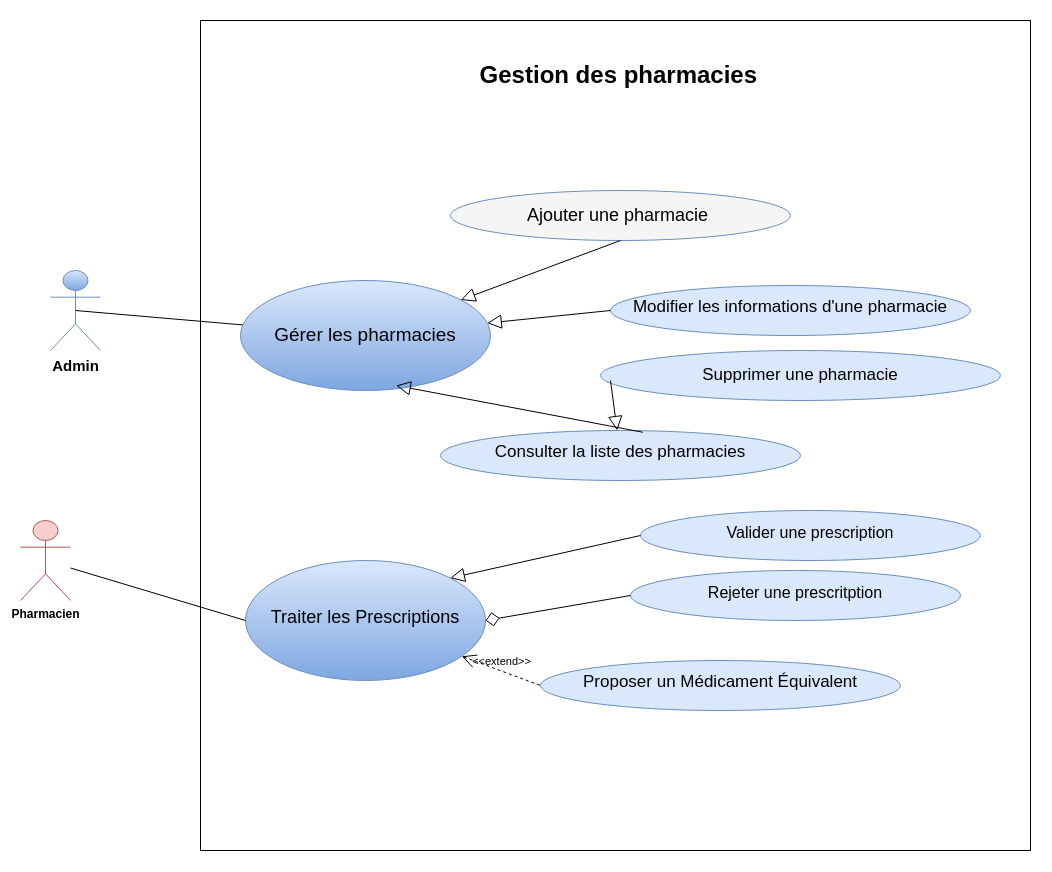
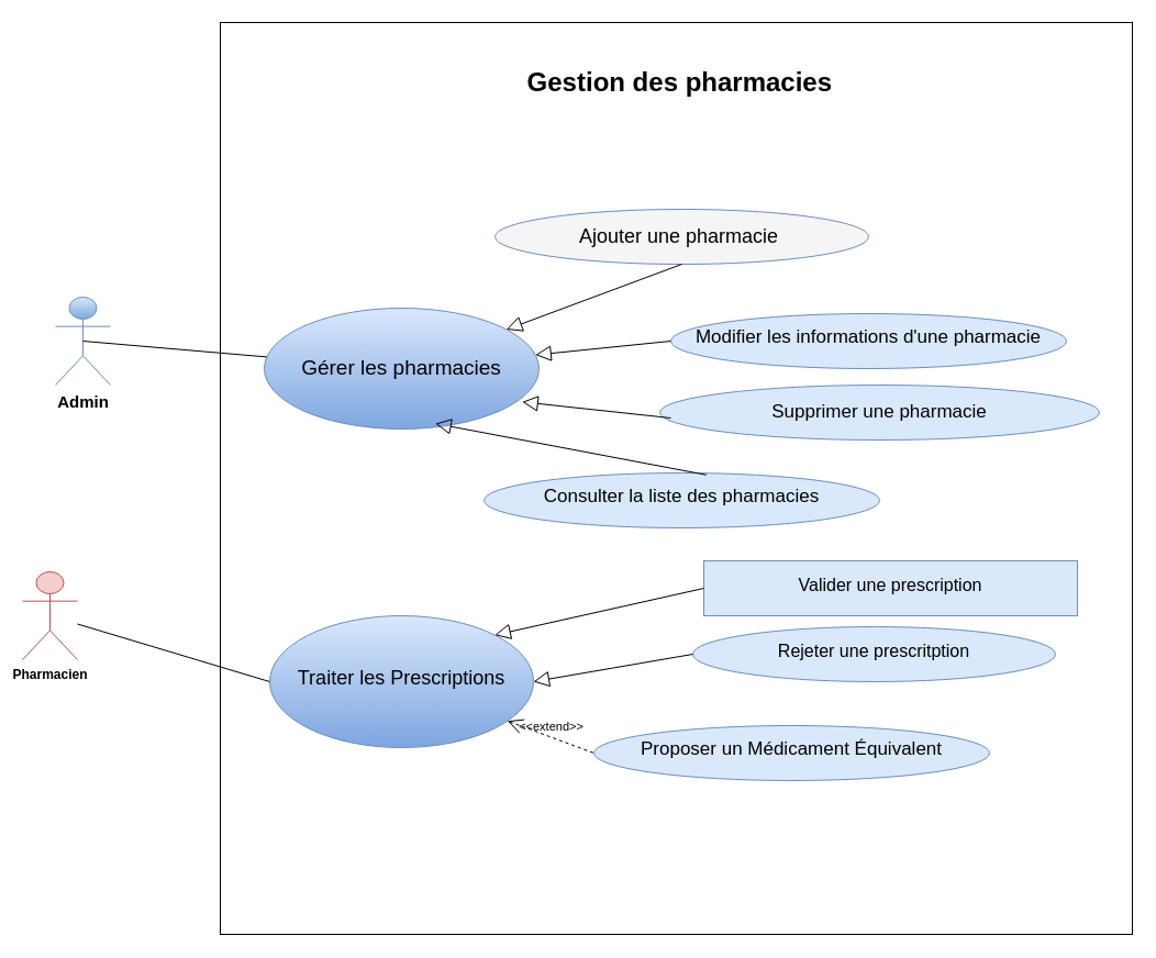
  <mxCell id="0" />
  <mxCell id="1" parent="0" />
  <mxCell id="2" value="&lt;b&gt;&lt;font style=&quot;font-size: 15px;&quot;&gt;Admin&lt;/font&gt;&lt;/b&gt;" style="shape=umlActor;verticalLabelPosition=bottom;verticalAlign=top;html=1;outlineConnect=0;fillColor=#dae8fc;strokeColor=#6c8ebf;gradientColor=#7ea6e0;" vertex="1" parent="1"><mxGeometry x="50" y="270" width="50" height="80" as="geometry" /></mxCell>
  <mxCell id="3" value="" style="whiteSpace=wrap;html=1;aspect=fixed;" vertex="1" parent="1"><mxGeometry x="200" y="20" width="830" height="830" as="geometry" /></mxCell>
  <mxCell id="4" value="&lt;b&gt;&lt;font style=&quot;font-size: 24px;&quot;&gt;&amp;nbsp;Gestion des pharmacies&lt;/font&gt;&lt;/b&gt;" style="text;html=1;align=center;verticalAlign=middle;whiteSpace=wrap;rounded=0;" vertex="1" parent="1"><mxGeometry x="420" y="60" width="390" height="30" as="geometry" /></mxCell>
  <mxCell id="5" value="&lt;font style=&quot;font-size: 17px;&quot;&gt;Supprimer une pharmacie&lt;/font&gt;" style="ellipse;whiteSpace=wrap;html=1;fillColor=#dae8fc;strokeColor=#6c8ebf;" vertex="1" parent="1"><mxGeometry x="600" y="350" width="400" height="50" as="geometry" /></mxCell>
  <mxCell id="6" value="&lt;table&gt;&lt;tbody&gt;&lt;tr&gt;&lt;td&gt;&lt;font style=&quot;font-size: 18px;&quot;&gt;Ajouter une pharmacie&amp;nbsp;&lt;/font&gt;&lt;table&gt;&lt;tbody&gt;&lt;tr&gt;&lt;/tr&gt;&lt;/tbody&gt;&lt;/table&gt;&lt;/td&gt;&lt;/tr&gt;&lt;/tbody&gt;&lt;/table&gt;" style="ellipse;whiteSpace=wrap;html=1;fillColor=#f5f5f5;strokeColor=#6c8ebf;" vertex="1" parent="1"><mxGeometry x="450" y="190" width="340" height="50" as="geometry" /></mxCell>
  <mxCell id="7" value="&lt;table&gt;&lt;tbody&gt;&lt;tr&gt;&lt;td&gt;&lt;table&gt;&lt;tbody&gt;&lt;tr&gt;&lt;td&gt;&lt;font style=&quot;font-size: 17px;&quot;&gt;Modifier les informations d'une pharmacie&lt;/font&gt;&lt;/td&gt;&lt;/tr&gt;&lt;/tbody&gt;&lt;/table&gt;&lt;table&gt;&lt;tbody&gt;&lt;tr&gt;&lt;td&gt;&lt;/td&gt;&lt;/tr&gt;&lt;/tbody&gt;&lt;/table&gt;&lt;table&gt;&lt;tbody&gt;&lt;tr&gt;&lt;/tr&gt;&lt;/tbody&gt;&lt;/table&gt;&lt;/td&gt;&lt;/tr&gt;&lt;/tbody&gt;&lt;/table&gt;" style="ellipse;whiteSpace=wrap;html=1;fillColor=#dae8fc;strokeColor=#6c8ebf;" vertex="1" parent="1"><mxGeometry x="610" y="285" width="360" height="50" as="geometry" /></mxCell>
  <mxCell id="8" value="&lt;table&gt;&lt;tbody&gt;&lt;tr&gt;&lt;td&gt;&lt;font style=&quot;font-size: 19px;&quot;&gt;Gérer les pharmacies&lt;/font&gt;&lt;table&gt;&lt;tbody&gt;&lt;tr&gt;&lt;/tr&gt;&lt;/tbody&gt;&lt;/table&gt;&lt;/td&gt;&lt;/tr&gt;&lt;/tbody&gt;&lt;/table&gt;" style="ellipse;whiteSpace=wrap;html=1;fillColor=#dae8fc;strokeColor=#6c8ebf;gradientColor=#7ea6e0;" vertex="1" parent="1"><mxGeometry x="240" y="280" width="250" height="110" as="geometry" /></mxCell>
  <mxCell id="9" value="" style="edgeStyle=none;html=1;endArrow=block;endFill=0;endSize=12;verticalAlign=bottom;rounded=0;exitX=0;exitY=0.5;exitDx=0;exitDy=0;" edge="1" parent="1" source="7" target="8"><mxGeometry width="160" relative="1" as="geometry"><mxPoint x="680" y="470" as="sourcePoint" /><mxPoint x="840" y="470" as="targetPoint" /></mxGeometry></mxCell>
  <mxCell id="10" value="" style="edgeStyle=none;html=1;endArrow=block;endFill=0;endSize=12;verticalAlign=bottom;rounded=0;exitX=0.5;exitY=1;exitDx=0;exitDy=0;" edge="1" parent="1" source="6" target="8"><mxGeometry width="160" relative="1" as="geometry"><mxPoint x="680" y="470" as="sourcePoint" /><mxPoint x="840" y="470" as="targetPoint" /></mxGeometry></mxCell>
- <mxCell id="11" value="" style="edgeStyle=none;html=1;endArrow=block;endFill=0;endSize=12;verticalAlign=bottom;rounded=0;exitX=0.025;exitY=0.6;exitDx=0;exitDy=0;exitPerimeter=0;" edge="1" parent="1" source="5" target="12"><mxGeometry width="160" relative="1" as="geometry"><mxPoint x="680" y="470" as="sourcePoint" /><mxPoint x="840" y="470" as="targetPoint" /></mxGeometry></mxCell>
+ <mxCell id="11" value="" style="edgeStyle=none;html=1;endArrow=block;endFill=0;endSize=12;verticalAlign=bottom;rounded=0;entryX=0.939;entryY=0.776;entryDx=0;entryDy=0;exitX=0.025;exitY=0.6;exitDx=0;exitDy=0;exitPerimeter=0;entryPerimeter=0;" edge="1" parent="1" source="5" target="8"><mxGeometry width="160" relative="1" as="geometry"><mxPoint x="680" y="470" as="sourcePoint" /><mxPoint x="840" y="470" as="targetPoint" /></mxGeometry></mxCell>
  <mxCell id="12" value="&lt;table&gt;&lt;tbody&gt;&lt;tr&gt;&lt;td&gt;&lt;table&gt;&lt;tbody&gt;&lt;tr&gt;&lt;td&gt;&lt;span style=&quot;font-size: 17px;&quot;&gt;Consulter la liste des pharmacies&lt;/span&gt;&lt;/td&gt;&lt;/tr&gt;&lt;/tbody&gt;&lt;/table&gt;&lt;table&gt;&lt;tbody&gt;&lt;tr&gt;&lt;td&gt;&lt;/td&gt;&lt;/tr&gt;&lt;/tbody&gt;&lt;/table&gt;&lt;table&gt;&lt;tbody&gt;&lt;tr&gt;&lt;/tr&gt;&lt;/tbody&gt;&lt;/table&gt;&lt;/td&gt;&lt;/tr&gt;&lt;/tbody&gt;&lt;/table&gt;" style="ellipse;whiteSpace=wrap;html=1;fillColor=#dae8fc;strokeColor=#6c8ebf;" vertex="1" parent="1"><mxGeometry x="440" y="430" width="360" height="50" as="geometry" /></mxCell>
  <mxCell id="13" value="" style="edgeStyle=none;html=1;endArrow=block;endFill=0;endSize=12;verticalAlign=bottom;rounded=0;exitX=0.562;exitY=0.035;exitDx=0;exitDy=0;exitPerimeter=0;entryX=0.623;entryY=0.955;entryDx=0;entryDy=0;entryPerimeter=0;" edge="1" parent="1" source="12" target="8"><mxGeometry width="160" relative="1" as="geometry"><mxPoint x="580" y="560" as="sourcePoint" /><mxPoint x="740" y="560" as="targetPoint" /></mxGeometry></mxCell>
  <mxCell id="14" style="edgeStyle=orthogonalEdgeStyle;rounded=0;orthogonalLoop=1;jettySize=auto;html=1;exitX=0.5;exitY=1;exitDx=0;exitDy=0;" edge="1" parent="1" source="12" target="12"><mxGeometry relative="1" as="geometry" /></mxCell>
  <mxCell id="15" value="" style="endArrow=none;html=1;rounded=0;exitX=0.5;exitY=0.5;exitDx=0;exitDy=0;exitPerimeter=0;" edge="1" parent="1" source="2" target="8"><mxGeometry width="50" height="50" relative="1" as="geometry"><mxPoint x="620" y="400" as="sourcePoint" /><mxPoint x="670" y="350" as="targetPoint" /></mxGeometry></mxCell>
  <mxCell id="16" value="&lt;b&gt;Pharmacien&lt;/b&gt;" style="shape=umlActor;verticalLabelPosition=bottom;verticalAlign=top;html=1;outlineConnect=0;fillColor=#f8cecc;strokeColor=#b85450;" vertex="1" parent="1"><mxGeometry x="20" y="520" width="50" height="80" as="geometry" /></mxCell>
- <mxCell id="17" value="&lt;table&gt;&lt;tbody&gt;&lt;tr&gt;&lt;td&gt;&lt;table&gt;&lt;tbody&gt;&lt;tr&gt;&lt;td&gt;&lt;font style=&quot;font-size: 16px;&quot;&gt;Valider une prescription&lt;/font&gt;&lt;/td&gt;&lt;/tr&gt;&lt;/tbody&gt;&lt;/table&gt;&lt;table&gt;&lt;tbody&gt;&lt;tr&gt;&lt;td&gt;&lt;/td&gt;&lt;/tr&gt;&lt;/tbody&gt;&lt;/table&gt;&lt;table&gt;&lt;tbody&gt;&lt;tr&gt;&lt;/tr&gt;&lt;/tbody&gt;&lt;/table&gt;&lt;/td&gt;&lt;/tr&gt;&lt;/tbody&gt;&lt;/table&gt;" style="ellipse;whiteSpace=wrap;html=1;align=center;fillColor=#dae8fc;strokeColor=#6c8ebf;" vertex="1" parent="1"><mxGeometry x="640" y="510" width="340" height="50" as="geometry" /></mxCell>
+ <mxCell id="17" value="&lt;table&gt;&lt;tbody&gt;&lt;tr&gt;&lt;td&gt;&lt;table&gt;&lt;tbody&gt;&lt;tr&gt;&lt;td&gt;&lt;font style=&quot;font-size: 16px;&quot;&gt;Valider une prescription&lt;/font&gt;&lt;/td&gt;&lt;/tr&gt;&lt;/tbody&gt;&lt;/table&gt;&lt;table&gt;&lt;tbody&gt;&lt;tr&gt;&lt;td&gt;&lt;/td&gt;&lt;/tr&gt;&lt;/tbody&gt;&lt;/table&gt;&lt;table&gt;&lt;tbody&gt;&lt;tr&gt;&lt;/tr&gt;&lt;/tbody&gt;&lt;/table&gt;&lt;/td&gt;&lt;/tr&gt;&lt;/tbody&gt;&lt;/table&gt;" style="whiteSpace=wrap;html=1;align=center;fillColor=#dae8fc;strokeColor=#6c8ebf;rounded=0;" vertex="1" parent="1"><mxGeometry x="640" y="510" width="340" height="50" as="geometry" /></mxCell>
  <mxCell id="18" value="&lt;table&gt;&lt;tbody&gt;&lt;tr&gt;&lt;td&gt;&lt;table&gt;&lt;tbody&gt;&lt;tr&gt;&lt;td&gt;&lt;font style=&quot;font-size: 18px;&quot;&gt;Traiter les Prescriptions&lt;/font&gt;&lt;/td&gt;&lt;/tr&gt;&lt;/tbody&gt;&lt;/table&gt;&lt;table&gt;&lt;tbody&gt;&lt;tr&gt;&lt;td&gt;&lt;/td&gt;&lt;/tr&gt;&lt;/tbody&gt;&lt;/table&gt;&lt;table&gt;&lt;tbody&gt;&lt;tr&gt;&lt;/tr&gt;&lt;/tbody&gt;&lt;/table&gt;&lt;/td&gt;&lt;/tr&gt;&lt;/tbody&gt;&lt;/table&gt;" style="ellipse;whiteSpace=wrap;html=1;align=center;fillColor=#dae8fc;gradientColor=#7ea6e0;strokeColor=#6c8ebf;" vertex="1" parent="1"><mxGeometry x="245" y="560" width="240" height="120" as="geometry" /></mxCell>
  <mxCell id="19" value="&lt;table&gt;&lt;tbody&gt;&lt;tr&gt;&lt;td&gt;&lt;table&gt;&lt;tbody&gt;&lt;tr&gt;&lt;td&gt;&lt;font style=&quot;font-size: 17px;&quot;&gt;Proposer un Médicament Équivalent&lt;/font&gt;&lt;/td&gt;&lt;/tr&gt;&lt;/tbody&gt;&lt;/table&gt;&lt;table&gt;&lt;tbody&gt;&lt;tr&gt;&lt;td&gt;&lt;/td&gt;&lt;/tr&gt;&lt;/tbody&gt;&lt;/table&gt;&lt;table&gt;&lt;tbody&gt;&lt;tr&gt;&lt;/tr&gt;&lt;/tbody&gt;&lt;/table&gt;&lt;/td&gt;&lt;/tr&gt;&lt;/tbody&gt;&lt;/table&gt;" style="ellipse;whiteSpace=wrap;html=1;align=center;fillColor=#dae8fc;strokeColor=#6c8ebf;" vertex="1" parent="1"><mxGeometry x="540" y="660" width="360" height="50" as="geometry" /></mxCell>
  <mxCell id="20" value="&lt;table&gt;&lt;tbody&gt;&lt;tr&gt;&lt;td&gt;&lt;table&gt;&lt;tbody&gt;&lt;tr&gt;&lt;td&gt;&lt;span style=&quot;font-size: 16px;&quot;&gt;Rejeter une prescritption&lt;/span&gt;&lt;/td&gt;&lt;/tr&gt;&lt;/tbody&gt;&lt;/table&gt;&lt;table&gt;&lt;tbody&gt;&lt;tr&gt;&lt;td&gt;&lt;/td&gt;&lt;/tr&gt;&lt;/tbody&gt;&lt;/table&gt;&lt;table&gt;&lt;tbody&gt;&lt;tr&gt;&lt;/tr&gt;&lt;/tbody&gt;&lt;/table&gt;&lt;/td&gt;&lt;/tr&gt;&lt;/tbody&gt;&lt;/table&gt;" style="ellipse;whiteSpace=wrap;html=1;align=center;fillColor=#dae8fc;strokeColor=#6c8ebf;" vertex="1" parent="1"><mxGeometry x="630" y="570" width="330" height="50" as="geometry" /></mxCell>
  <mxCell id="21" value="" style="edgeStyle=none;html=1;endArrow=none;verticalAlign=bottom;rounded=0;entryX=0;entryY=0.5;entryDx=0;entryDy=0;" edge="1" parent="1" source="16" target="18"><mxGeometry width="160" relative="1" as="geometry"><mxPoint x="440" y="300" as="sourcePoint" /><mxPoint x="600" y="300" as="targetPoint" /></mxGeometry></mxCell>
  <mxCell id="22" value="" style="edgeStyle=none;html=1;endArrow=block;endFill=0;endSize=12;verticalAlign=bottom;rounded=0;entryX=1;entryY=0;entryDx=0;entryDy=0;exitX=0;exitY=0.5;exitDx=0;exitDy=0;" edge="1" parent="1" source="17" target="18"><mxGeometry width="160" relative="1" as="geometry"><mxPoint x="420" y="650" as="sourcePoint" /><mxPoint x="580" y="650" as="targetPoint" /></mxGeometry></mxCell>
- <mxCell id="23" value="" style="edgeStyle=none;html=1;endArrow=diamond;endFill=0;endSize=12;verticalAlign=bottom;rounded=0;entryX=1;entryY=0.5;entryDx=0;entryDy=0;exitX=0;exitY=0.5;exitDx=0;exitDy=0;" edge="1" parent="1" source="20" target="18"><mxGeometry width="160" relative="1" as="geometry"><mxPoint x="460" y="680" as="sourcePoint" /><mxPoint x="620" y="680" as="targetPoint" /></mxGeometry></mxCell>
+ <mxCell id="23" value="" style="edgeStyle=none;html=1;endArrow=block;endFill=0;endSize=12;verticalAlign=bottom;rounded=0;entryX=1;entryY=0.5;entryDx=0;entryDy=0;exitX=0;exitY=0.5;exitDx=0;exitDy=0;" edge="1" parent="1" source="20" target="18"><mxGeometry width="160" relative="1" as="geometry"><mxPoint x="460" y="680" as="sourcePoint" /><mxPoint x="620" y="680" as="targetPoint" /></mxGeometry></mxCell>
  <mxCell id="24" value="&amp;lt;&amp;lt;extend&amp;gt;&amp;gt;" style="edgeStyle=none;html=1;startArrow=open;endArrow=none;startSize=12;verticalAlign=bottom;dashed=1;labelBackgroundColor=none;rounded=0;entryX=0;entryY=0.5;entryDx=0;entryDy=0;" edge="1" parent="1" source="18" target="19"><mxGeometry width="160" relative="1" as="geometry"><mxPoint x="380" y="670" as="sourcePoint" /><mxPoint x="490" y="670" as="targetPoint" /></mxGeometry></mxCell>
